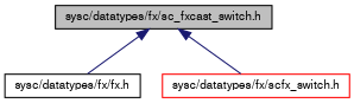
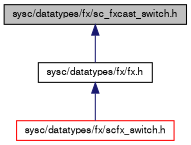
  digraph {
    node [color=black fillcolor=white fontname=FreeSans fontsize=10 shape=record style=filled]
    edge [color=midnightblue dir=back fontname=FreeSans fontsize=10 labelfontname=FreeSans labelfontsize=10 style=solid]
    n1 [fillcolor=grey75 fontcolor=black height=0.2 label="sysc/datatypes/fx/sc_fxcast_switch.h" width=0.4]
    n2 [height=0.2 label="sysc/datatypes/fx/fx.h" width=0.4]
    n3 [color=red height=0.2 label="sysc/datatypes/fx/scfx_switch.h" width=0.4]
    n1 -> n2
-   n1 -> n3
+   n2 -> n3
  }
